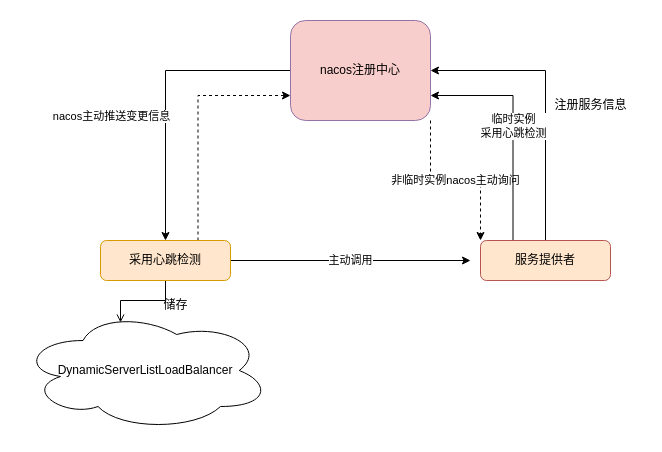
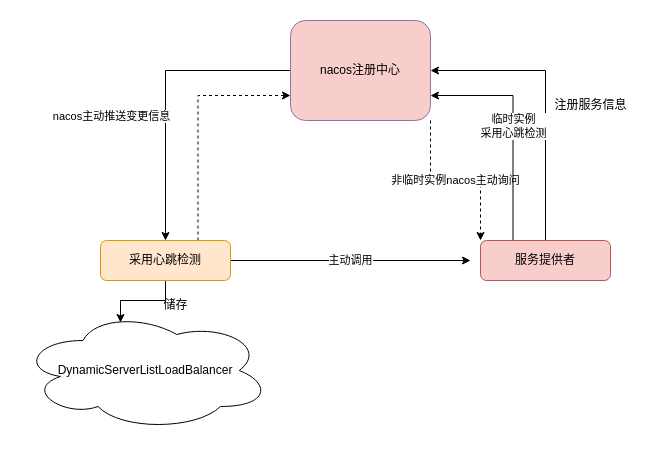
  <mxCell id="0" />
  <mxCell id="1" parent="0" />
  <mxCell id="2" style="edgeStyle=orthogonalEdgeStyle;rounded=0;jumpStyle=line;orthogonalLoop=1;jettySize=auto;html=1;exitX=0;exitY=0.5;exitDx=0;exitDy=0;entryX=0.5;entryY=0;entryDx=0;entryDy=0;shadow=0;strokeColor=default;" edge="1" parent="1" source="5" target="9"><mxGeometry relative="1" as="geometry" /></mxCell>
  <mxCell id="3" value="nacos主动推送变更信息" style="edgeLabel;html=1;align=center;verticalAlign=middle;resizable=0;points=[];" vertex="1" connectable="0" parent="2"><mxGeometry x="0.14" y="-3" relative="1" as="geometry"><mxPoint x="-52" y="2" as="offset" /></mxGeometry></mxCell>
  <mxCell id="4" value="非临时实例nacos主动询问" style="edgeStyle=orthogonalEdgeStyle;rounded=0;jumpStyle=line;orthogonalLoop=1;jettySize=auto;html=1;exitX=1;exitY=1;exitDx=0;exitDy=0;entryX=0;entryY=0;entryDx=0;entryDy=0;shadow=0;strokeColor=default;dashed=1;" edge="1" parent="1" source="5" target="12"><mxGeometry relative="1" as="geometry" /></mxCell>
  <mxCell id="5" value="nacos注册中心" style="rounded=1;whiteSpace=wrap;html=1;fillColor=#f8cecc;strokeColor=#9673a6;" vertex="1" parent="1"><mxGeometry x="290" y="20" width="140" height="100" as="geometry" /></mxCell>
- <mxCell id="6" style="edgeStyle=orthogonalEdgeStyle;rounded=0;orthogonalLoop=1;jettySize=auto;html=1;exitX=0.5;exitY=1;exitDx=0;exitDy=0;entryX=0.4;entryY=0.1;entryDx=0;entryDy=0;entryPerimeter=0;endArrow=open;" edge="1" parent="1" source="9" target="15"><mxGeometry relative="1" as="geometry" /></mxCell>
+ <mxCell id="6" style="edgeStyle=orthogonalEdgeStyle;rounded=0;orthogonalLoop=1;jettySize=auto;html=1;exitX=0.5;exitY=1;exitDx=0;exitDy=0;entryX=0.4;entryY=0.1;entryDx=0;entryDy=0;entryPerimeter=0;" edge="1" parent="1" source="9" target="15"><mxGeometry relative="1" as="geometry" /></mxCell>
  <mxCell id="7" style="edgeStyle=orthogonalEdgeStyle;rounded=0;orthogonalLoop=1;jettySize=auto;html=1;exitX=0.75;exitY=0;exitDx=0;exitDy=0;entryX=0;entryY=0.75;entryDx=0;entryDy=0;strokeColor=default;dashed=1;" edge="1" parent="1" source="9" target="5"><mxGeometry relative="1" as="geometry" /></mxCell>
  <mxCell id="8" value="主动调用" style="edgeStyle=orthogonalEdgeStyle;rounded=0;jumpStyle=line;orthogonalLoop=1;jettySize=auto;html=1;exitX=1;exitY=0.5;exitDx=0;exitDy=0;shadow=0;strokeColor=default;" edge="1" parent="1" source="9"><mxGeometry relative="1" as="geometry"><mxPoint x="470" y="260" as="targetPoint" /></mxGeometry></mxCell>
  <mxCell id="9" value="采用心跳检测" style="rounded=1;whiteSpace=wrap;html=1;fillColor=#ffe6cc;strokeColor=#d79b00;" vertex="1" parent="1"><mxGeometry x="100" y="240" width="130" height="40" as="geometry" /></mxCell>
  <mxCell id="10" style="edgeStyle=orthogonalEdgeStyle;rounded=0;orthogonalLoop=1;jettySize=auto;html=1;exitX=0.5;exitY=0;exitDx=0;exitDy=0;entryX=1;entryY=0.5;entryDx=0;entryDy=0;" edge="1" parent="1" source="12" target="5"><mxGeometry relative="1" as="geometry" /></mxCell>
  <mxCell id="11" value="临时实例&lt;br&gt;采用心跳检测" style="edgeStyle=orthogonalEdgeStyle;rounded=0;jumpStyle=line;orthogonalLoop=1;jettySize=auto;html=1;exitX=0.25;exitY=0;exitDx=0;exitDy=0;entryX=1;entryY=0.75;entryDx=0;entryDy=0;shadow=0;strokeColor=default;" edge="1" parent="1" source="12" target="5"><mxGeometry relative="1" as="geometry" /></mxCell>
- <mxCell id="12" value="服务提供者" style="rounded=1;whiteSpace=wrap;html=1;fillColor=#ffe6cc;strokeColor=#b85450;" vertex="1" parent="1"><mxGeometry x="480" y="240" width="130" height="40" as="geometry" /></mxCell>
+ <mxCell id="12" value="服务提供者" style="rounded=1;whiteSpace=wrap;html=1;fillColor=#f8cecc;strokeColor=#b85450;" vertex="1" parent="1"><mxGeometry x="480" y="240" width="130" height="40" as="geometry" /></mxCell>
  <mxCell id="13" style="edgeStyle=orthogonalEdgeStyle;rounded=0;orthogonalLoop=1;jettySize=auto;html=1;exitX=0.5;exitY=1;exitDx=0;exitDy=0;" edge="1" parent="1" source="5" target="5"><mxGeometry relative="1" as="geometry" /></mxCell>
  <mxCell id="14" value="注册服务信息" style="text;html=1;align=center;verticalAlign=middle;resizable=0;points=[];autosize=1;strokeColor=none;fillColor=none;rotation=0;" vertex="1" parent="1"><mxGeometry x="540" y="90" width="100" height="30" as="geometry" /></mxCell>
  <mxCell id="15" value="DynamicServerListLoadBalancer" style="ellipse;shape=cloud;whiteSpace=wrap;html=1;" vertex="1" parent="1"><mxGeometry x="20" y="310" width="250" height="120" as="geometry" /></mxCell>
  <mxCell id="16" value="储存" style="text;html=1;align=center;verticalAlign=middle;resizable=0;points=[];autosize=1;strokeColor=none;fillColor=none;" vertex="1" parent="1"><mxGeometry x="150" y="290" width="50" height="30" as="geometry" /></mxCell>
